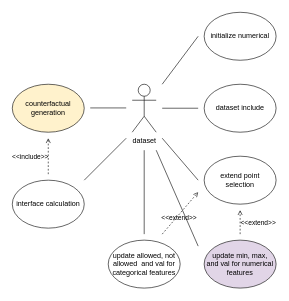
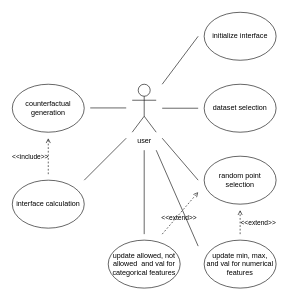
  <mxCell id="0" />
  <mxCell id="1" parent="0" />
- <mxCell id="2" value="dataset" style="shape=umlActor;verticalLabelPosition=bottom;verticalAlign=top;html=1;outlineConnect=0;" parent="1" vertex="1"><mxGeometry x="220" y="140" width="40" height="80" as="geometry" /></mxCell>
- <mxCell id="3" value="dataset include" style="ellipse;whiteSpace=wrap;html=1;" parent="1" vertex="1"><mxGeometry x="340" y="140" width="120" height="80" as="geometry" /></mxCell>
- <mxCell id="4" value="extend point&lt;br&gt;selection" style="ellipse;whiteSpace=wrap;html=1;" parent="1" vertex="1"><mxGeometry x="340" y="260" width="120" height="80" as="geometry" /></mxCell>
+ <mxCell id="2" value="user" style="shape=umlActor;verticalLabelPosition=bottom;verticalAlign=top;html=1;outlineConnect=0;" parent="1" vertex="1"><mxGeometry x="220" y="140" width="40" height="80" as="geometry" /></mxCell>
+ <mxCell id="3" value="dataset selection" style="ellipse;whiteSpace=wrap;html=1;" parent="1" vertex="1"><mxGeometry x="340" y="140" width="120" height="80" as="geometry" /></mxCell>
+ <mxCell id="4" value="random point&lt;br&gt;selection" style="ellipse;whiteSpace=wrap;html=1;" parent="1" vertex="1"><mxGeometry x="340" y="260" width="120" height="80" as="geometry" /></mxCell>
  <mxCell id="5" value="interface calculation" style="ellipse;whiteSpace=wrap;html=1;" parent="1" vertex="1"><mxGeometry x="20" y="300" width="120" height="80" as="geometry" /></mxCell>
- <mxCell id="6" value="counterfactual generation" style="ellipse;whiteSpace=wrap;html=1;fillColor=#fff2cc;" parent="1" vertex="1"><mxGeometry x="20" y="140" width="120" height="80" as="geometry" /></mxCell>
- <mxCell id="7" value="update min, max, &lt;br&gt;and val for numerical features" style="ellipse;whiteSpace=wrap;html=1;fillColor=#e1d5e7;" parent="1" vertex="1"><mxGeometry x="340" y="400" width="120" height="80" as="geometry" /></mxCell>
+ <mxCell id="6" value="counterfactual generation" style="ellipse;whiteSpace=wrap;html=1;" parent="1" vertex="1"><mxGeometry x="20" y="140" width="120" height="80" as="geometry" /></mxCell>
+ <mxCell id="7" value="update min, max, &lt;br&gt;and val for numerical features" style="ellipse;whiteSpace=wrap;html=1;" parent="1" vertex="1"><mxGeometry x="340" y="400" width="120" height="80" as="geometry" /></mxCell>
  <mxCell id="8" value="update allowed, not allowed&amp;nbsp; and val for categorical features" style="ellipse;whiteSpace=wrap;html=1;" parent="1" vertex="1"><mxGeometry x="180" y="400" width="120" height="80" as="geometry" /></mxCell>
- <mxCell id="9" value="initialize numerical" style="ellipse;whiteSpace=wrap;html=1;" parent="1" vertex="1"><mxGeometry x="340" y="20" width="120" height="80" as="geometry" /></mxCell>
+ <mxCell id="9" value="initialize interface" style="ellipse;whiteSpace=wrap;html=1;" parent="1" vertex="1"><mxGeometry x="340" y="20" width="120" height="80" as="geometry" /></mxCell>
  <mxCell id="10" value="" style="endArrow=none;html=1;" parent="1" edge="1"><mxGeometry width="50" height="50" relative="1" as="geometry"><mxPoint x="270" y="140" as="sourcePoint" /><mxPoint x="330" y="60" as="targetPoint" /></mxGeometry></mxCell>
  <mxCell id="11" value="" style="endArrow=none;html=1;" parent="1" edge="1"><mxGeometry width="50" height="50" relative="1" as="geometry"><mxPoint x="270" y="180" as="sourcePoint" /><mxPoint x="330" y="180" as="targetPoint" /></mxGeometry></mxCell>
  <mxCell id="12" value="" style="endArrow=none;html=1;" parent="1" edge="1"><mxGeometry width="50" height="50" relative="1" as="geometry"><mxPoint x="270" y="230" as="sourcePoint" /><mxPoint x="330" y="300" as="targetPoint" /></mxGeometry></mxCell>
  <mxCell id="13" value="" style="endArrow=none;html=1;" parent="1" edge="1"><mxGeometry width="50" height="50" relative="1" as="geometry"><mxPoint x="330" y="410" as="sourcePoint" /><mxPoint x="260" y="250" as="targetPoint" /></mxGeometry></mxCell>
  <mxCell id="14" value="" style="endArrow=none;html=1;" parent="1" edge="1"><mxGeometry width="50" height="50" relative="1" as="geometry"><mxPoint x="240" y="390" as="sourcePoint" /><mxPoint x="240" y="250" as="targetPoint" /></mxGeometry></mxCell>
  <mxCell id="15" value="&amp;lt;&amp;lt;extend&amp;gt;&amp;gt;" style="endArrow=open;html=1;rounded=0;align=center;verticalAlign=bottom;dashed=1;endFill=0;labelBackgroundColor=none;" parent="1" edge="1"><mxGeometry x="-0.297" y="-9" relative="1" as="geometry"><mxPoint x="270" y="390" as="sourcePoint" /><mxPoint x="330" y="320" as="targetPoint" /><mxPoint as="offset" /></mxGeometry></mxCell>
  <mxCell id="16" value="" style="resizable=0;html=1;align=center;verticalAlign=top;labelBackgroundColor=none;" parent="15" connectable="0" vertex="1"><mxGeometry relative="1" as="geometry" /></mxCell>
  <mxCell id="17" value="&amp;lt;&amp;lt;extend&amp;gt;&amp;gt;" style="endArrow=open;html=1;rounded=0;align=center;verticalAlign=bottom;dashed=1;endFill=0;labelBackgroundColor=none;" parent="1" edge="1"><mxGeometry x="-0.5" y="-30" relative="1" as="geometry"><mxPoint x="400" y="390" as="sourcePoint" /><mxPoint x="400" y="350" as="targetPoint" /><mxPoint as="offset" /></mxGeometry></mxCell>
  <mxCell id="18" value="" style="resizable=0;html=1;align=center;verticalAlign=top;labelBackgroundColor=none;" parent="17" connectable="0" vertex="1"><mxGeometry relative="1" as="geometry" /></mxCell>
  <mxCell id="19" value="" style="endArrow=none;html=1;" parent="1" edge="1"><mxGeometry width="50" height="50" relative="1" as="geometry"><mxPoint x="150" y="179.5" as="sourcePoint" /><mxPoint x="210" y="179.5" as="targetPoint" /></mxGeometry></mxCell>
  <mxCell id="20" value="&amp;lt;&amp;lt;include&amp;gt;&amp;gt;" style="endArrow=open;html=1;rounded=0;align=center;verticalAlign=bottom;dashed=1;endFill=0;labelBackgroundColor=none;" parent="1" edge="1"><mxGeometry x="-0.333" y="30" relative="1" as="geometry"><mxPoint x="80" y="290" as="sourcePoint" /><mxPoint x="80" y="230" as="targetPoint" /><mxPoint as="offset" /></mxGeometry></mxCell>
  <mxCell id="21" value="" style="resizable=0;html=1;align=center;verticalAlign=top;labelBackgroundColor=none;" parent="20" connectable="0" vertex="1"><mxGeometry relative="1" as="geometry" /></mxCell>
  <mxCell id="22" value="" style="endArrow=none;html=1;" parent="1" edge="1"><mxGeometry width="50" height="50" relative="1" as="geometry"><mxPoint x="140" y="300" as="sourcePoint" /><mxPoint x="210" y="230" as="targetPoint" /></mxGeometry></mxCell>
